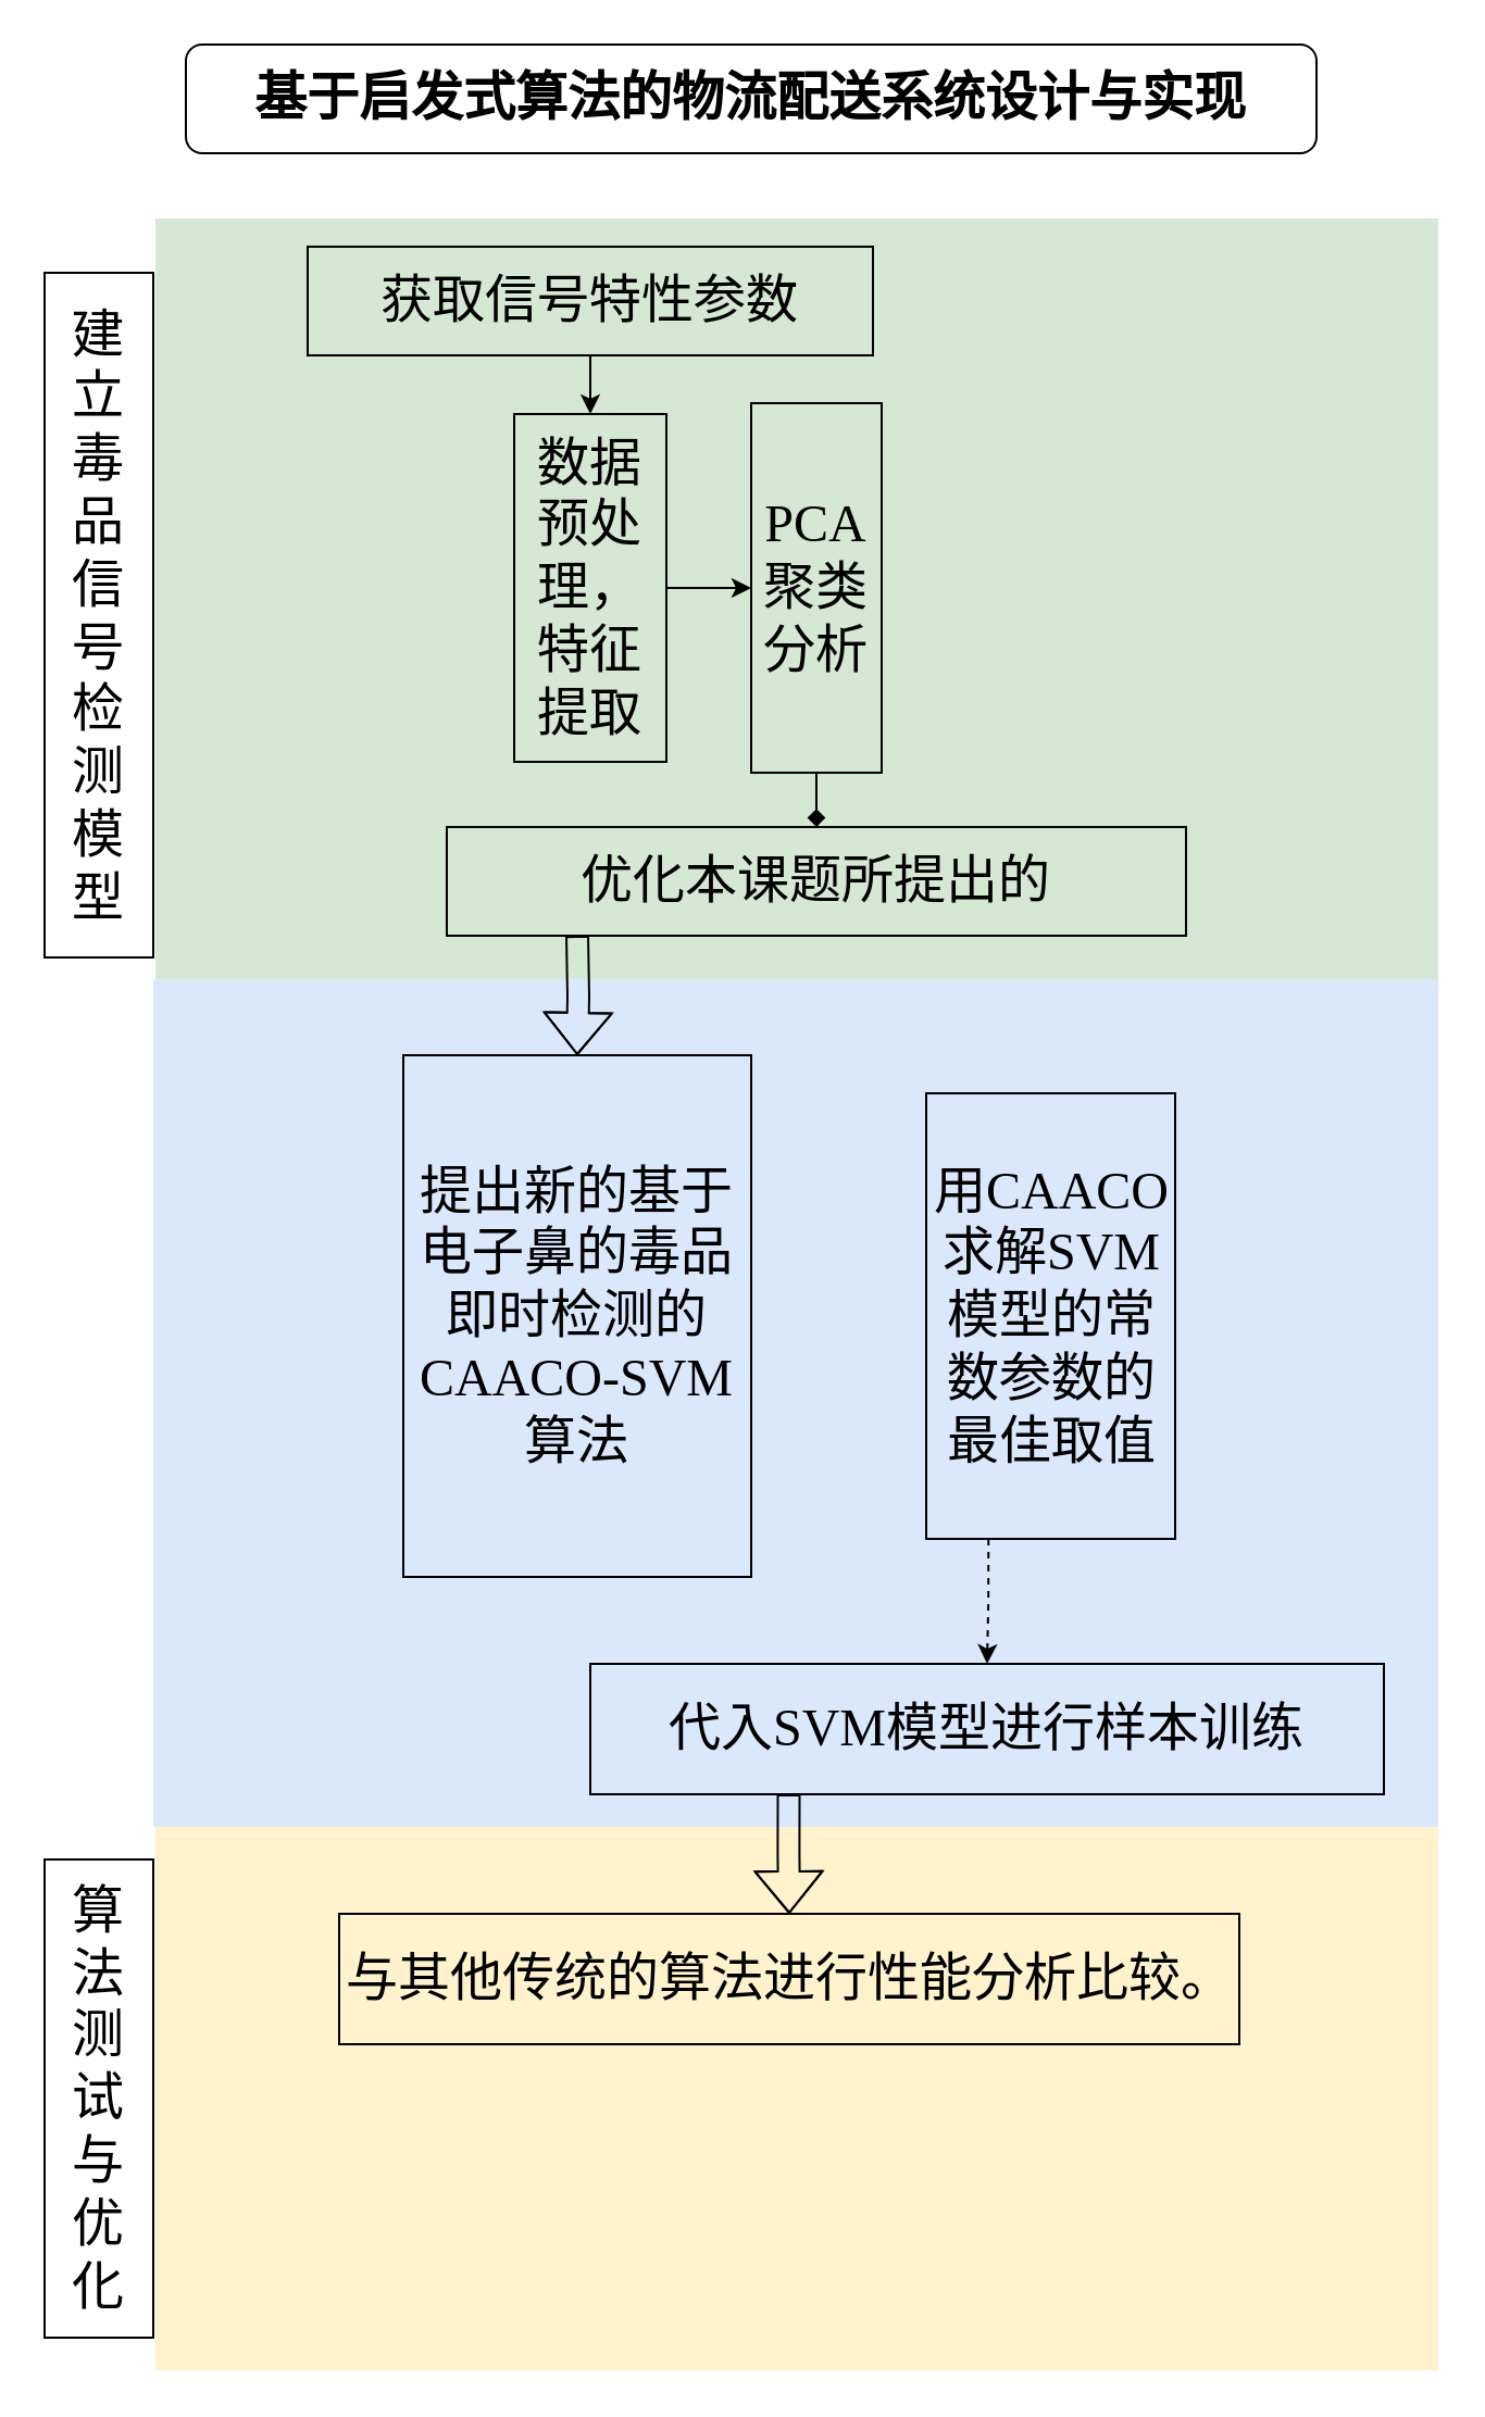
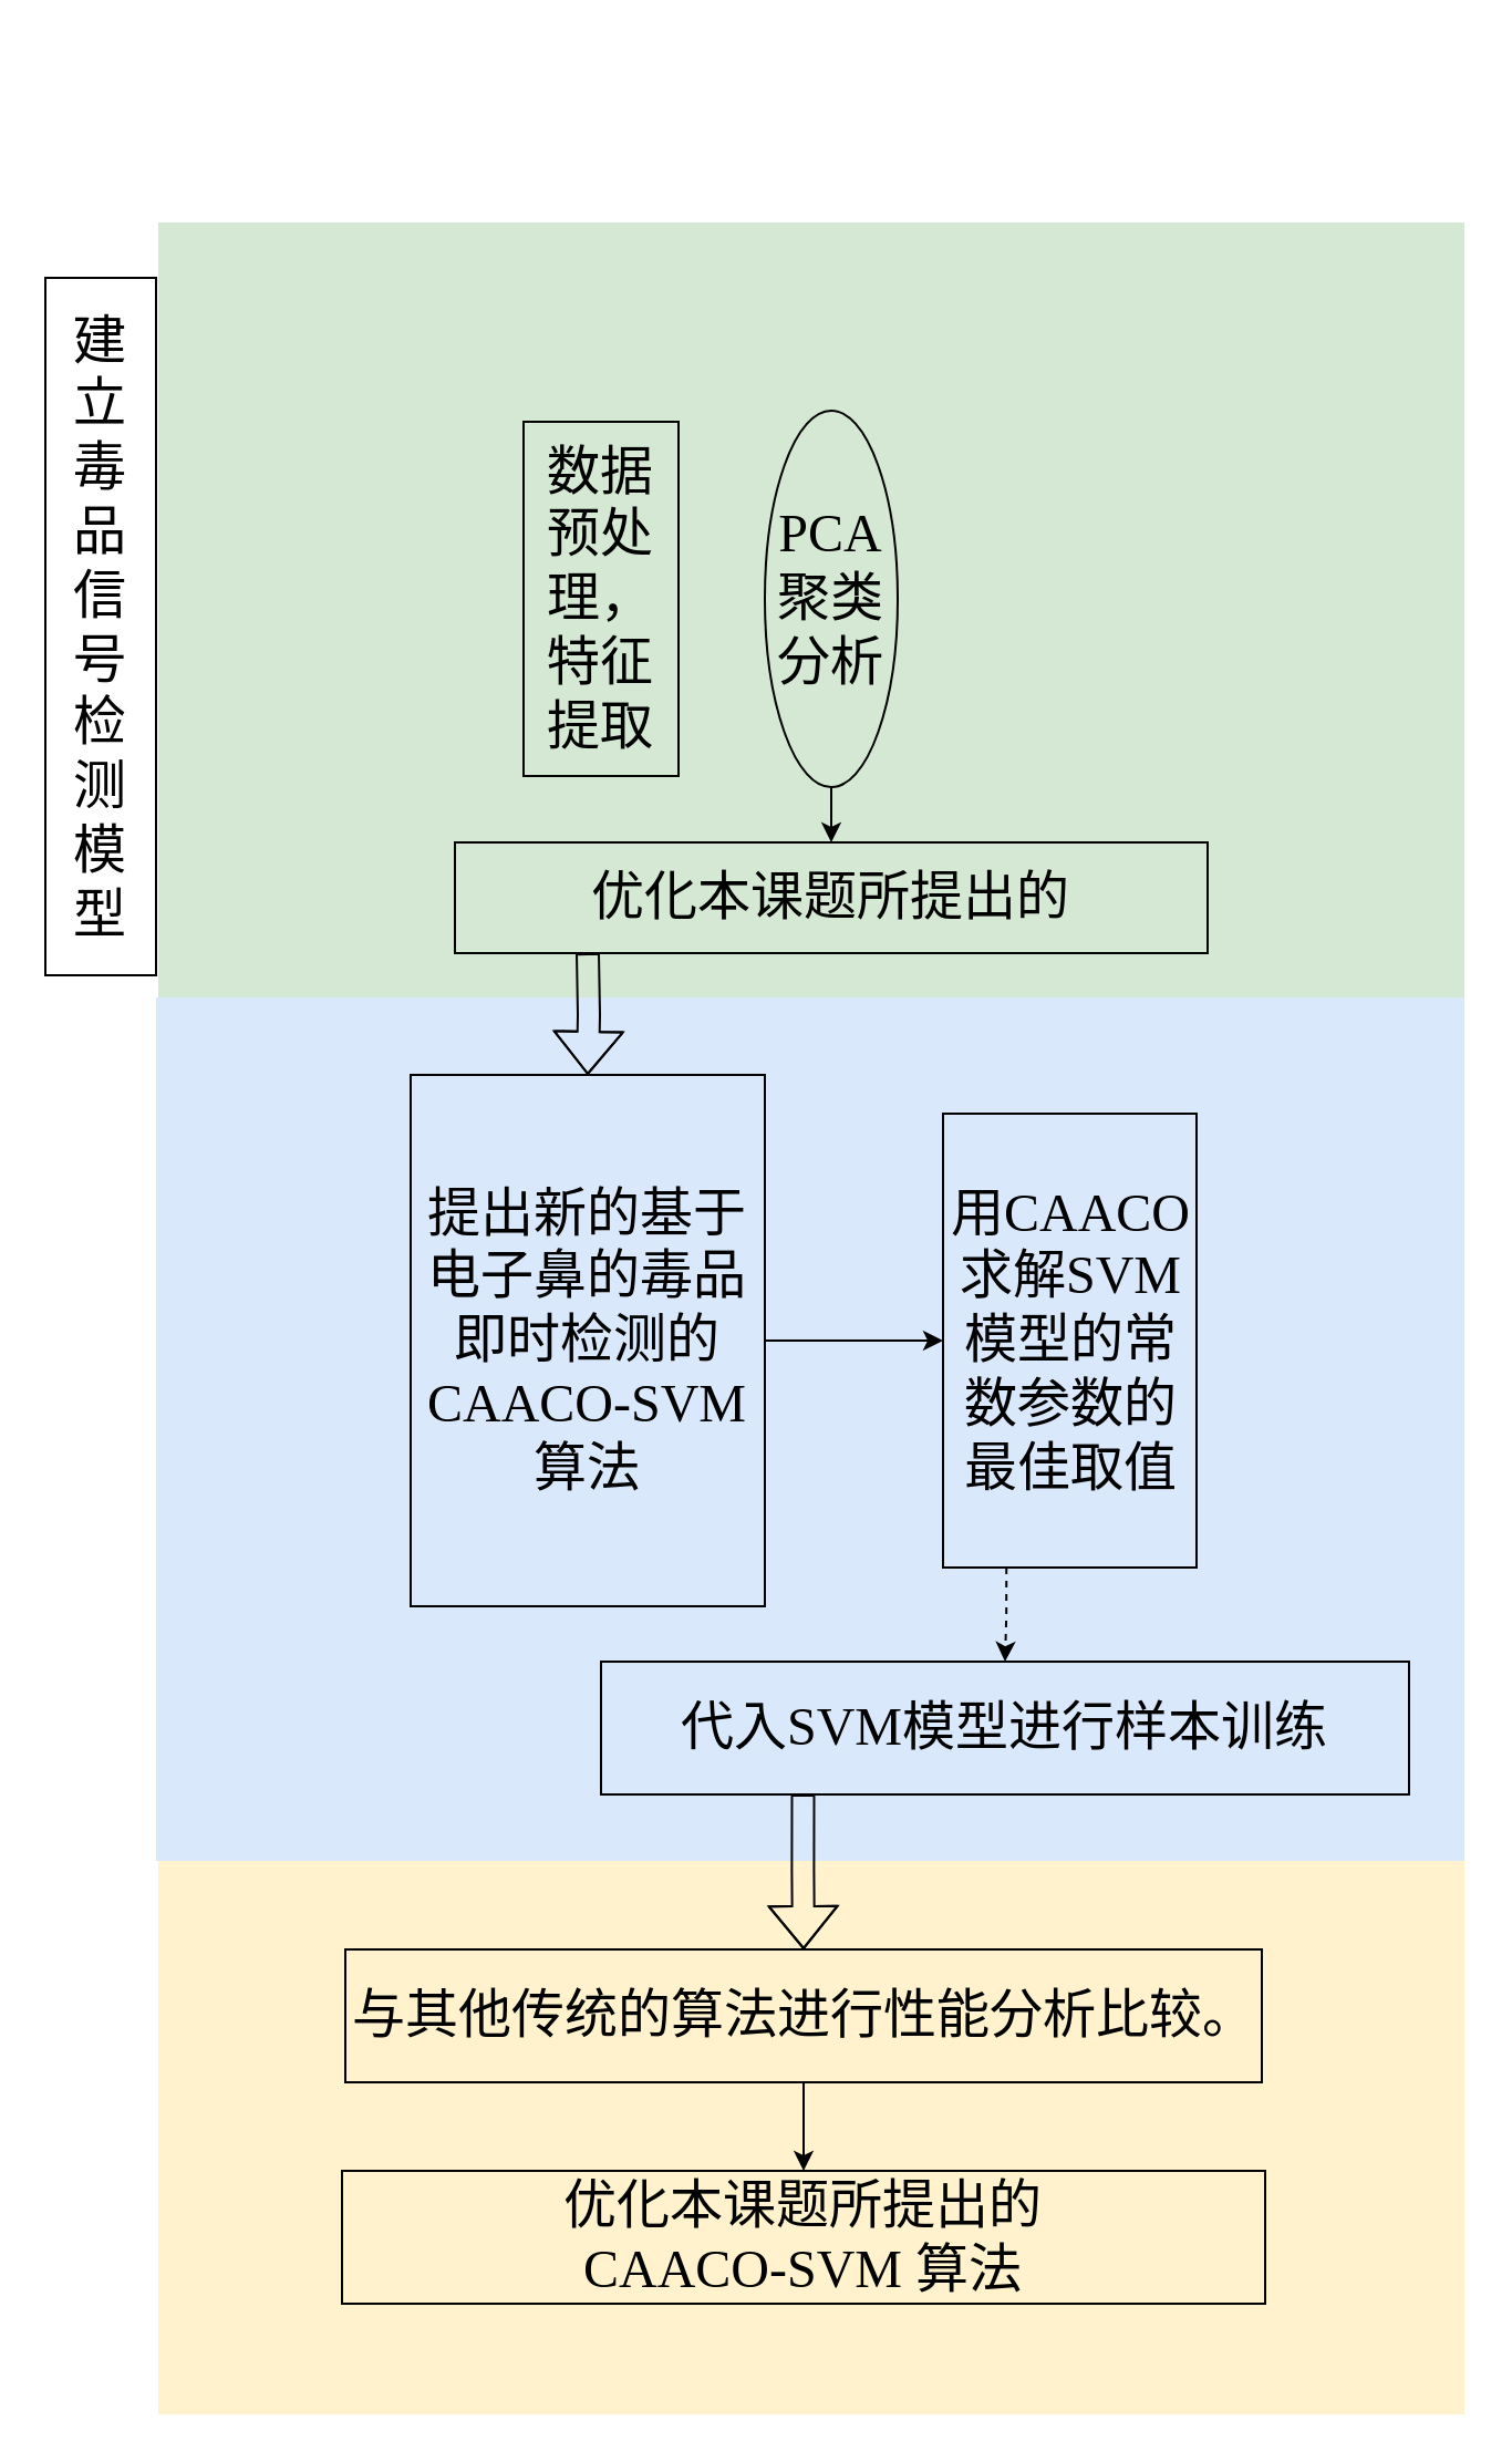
  <mxCell id="0" />
  <mxCell id="1" parent="0" />
  <mxCell id="2" value="" style="rounded=0;whiteSpace=wrap;html=1;fontFamily=Times New Roman;fillColor=#fff2cc;strokeColor=none;" parent="1" vertex="1"><mxGeometry x="71" y="840" width="590" height="250" as="geometry" /></mxCell>
  <mxCell id="3" value="" style="rounded=0;whiteSpace=wrap;html=1;fontFamily=Times New Roman;fillColor=#dae8fc;strokeColor=none;" parent="1" vertex="1"><mxGeometry x="70" y="450" width="591" height="390" as="geometry" /></mxCell>
  <mxCell id="4" value="" style="rounded=0;whiteSpace=wrap;html=1;fontFamily=Times New Roman;fillColor=#d5e8d4;strokeColor=none;" parent="1" vertex="1"><mxGeometry x="71" y="100" width="590" height="350" as="geometry" /></mxCell>
- <mxCell id="5" value="" style="edgeStyle=orthogonalEdgeStyle;rounded=0;orthogonalLoop=1;jettySize=auto;html=1;" parent="1" source="6" target="8" edge="1"><mxGeometry relative="1" as="geometry" /></mxCell>
- <mxCell id="6" value="&lt;font face=&quot;宋体&quot;&gt;获取信号特性参数&lt;/font&gt;" style="rounded=0;whiteSpace=wrap;html=1;fontSize=24;fillColor=none;" parent="1" vertex="1"><mxGeometry x="141" y="113" width="260" height="50" as="geometry" /></mxCell>
- <mxCell id="7" value="" style="edgeStyle=orthogonalEdgeStyle;rounded=0;orthogonalLoop=1;jettySize=auto;html=1;" parent="1" source="8" target="13" edge="1"><mxGeometry relative="1" as="geometry" /></mxCell>
  <mxCell id="8" value="&lt;font face=&quot;宋体&quot;&gt;数据预处理，特征提取&lt;/font&gt;" style="rounded=0;whiteSpace=wrap;html=1;fontSize=24;fillColor=none;" parent="1" vertex="1"><mxGeometry x="236" y="190" width="70" height="160" as="geometry" /></mxCell>
  <mxCell id="9" value="" style="edgeStyle=orthogonalEdgeStyle;rounded=0;orthogonalLoop=1;jettySize=auto;html=1;fontFamily=Times New Roman;exitX=0.25;exitY=1;exitDx=0;exitDy=0;dashed=1;" parent="1" source="10" target="22" edge="1"><mxGeometry relative="1" as="geometry" /></mxCell>
  <mxCell id="10" value="&lt;span style=&quot;font-family: &amp;quot;Times New Roman&amp;quot;, serif;&quot; lang=&quot;EN-US&quot;&gt;&lt;font style=&quot;font-size: 24px;&quot;&gt;用CAACO求解SVM模型的常数参数的最佳取值&lt;/font&gt;&lt;/span&gt;" style="rounded=0;whiteSpace=wrap;html=1;fontSize=24;fillColor=none;" parent="1" vertex="1"><mxGeometry x="425.5" y="502.5" width="114.5" height="205" as="geometry" /></mxCell>
- <mxCell id="11" value="&lt;font face=&quot;宋体&quot; style=&quot;font-size: 24px;&quot;&gt;&lt;b&gt;基于启发式算法的物流配送系统设计与实现&lt;/b&gt;&lt;/font&gt;" style="rounded=1;whiteSpace=wrap;html=1;fillColor=none;" parent="1" vertex="1"><mxGeometry x="85" y="20" width="520" height="50" as="geometry" /></mxCell>
- <mxCell id="12" value="" style="edgeStyle=orthogonalEdgeStyle;rounded=0;orthogonalLoop=1;jettySize=auto;html=1;endArrow=diamond;" parent="1" source="13" target="15" edge="1"><mxGeometry relative="1" as="geometry" /></mxCell>
- <mxCell id="13" value="&lt;font face=&quot;Times New Roman&quot;&gt;PCA&lt;/font&gt;&lt;font face=&quot;宋体&quot;&gt; 聚类分析&lt;/font&gt;" style="rounded=0;whiteSpace=wrap;html=1;fontSize=24;fillColor=none;" parent="1" vertex="1"><mxGeometry x="345" y="185" width="60" height="170" as="geometry" /></mxCell>
+ <mxCell id="12" value="" style="edgeStyle=orthogonalEdgeStyle;rounded=0;orthogonalLoop=1;jettySize=auto;html=1;" parent="1" source="13" target="15" edge="1"><mxGeometry relative="1" as="geometry" /></mxCell>
+ <mxCell id="13" value="&lt;font face=&quot;Times New Roman&quot;&gt;PCA&lt;/font&gt;&lt;font face=&quot;宋体&quot;&gt; 聚类分析&lt;/font&gt;" style="ellipse;whiteSpace=wrap;html=1;fontSize=24;fillColor=none;" parent="1" vertex="1"><mxGeometry x="345" y="185" width="60" height="170" as="geometry" /></mxCell>
  <mxCell id="14" style="edgeStyle=orthogonalEdgeStyle;shape=flexArrow;rounded=0;orthogonalLoop=1;jettySize=auto;html=1;fontFamily=Times New Roman;fontSize=24;" parent="1" target="17" edge="1"><mxGeometry relative="1" as="geometry"><mxPoint x="265" y="430" as="sourcePoint" /></mxGeometry></mxCell>
  <mxCell id="15" value="&lt;span&gt;&lt;font face=&quot;宋体&quot;&gt;优化本课题所提出的&lt;/font&gt;&lt;/span&gt;" style="whiteSpace=wrap;html=1;fontSize=24;fillColor=none;rounded=0;" parent="1" vertex="1"><mxGeometry x="205" y="380" width="340" height="50" as="geometry" /></mxCell>
+ <mxCell id="16" value="" style="edgeStyle=orthogonalEdgeStyle;rounded=0;orthogonalLoop=1;jettySize=auto;html=1;" parent="1" source="17" target="10" edge="1"><mxGeometry relative="1" as="geometry" /></mxCell>
  <mxCell id="17" value="&lt;font face=&quot;宋体&quot;&gt;提出新的基于电子鼻的&lt;span&gt;毒品即时检测的&lt;/span&gt;&lt;/font&gt;&lt;span style=&quot;font-family: &amp;quot;Times New Roman&amp;quot;, serif;&quot;&gt;CAACO-SVM&lt;/span&gt;&lt;font face=&quot;宋体&quot;&gt;&lt;span&gt;算法&lt;/span&gt;&lt;/font&gt;" style="whiteSpace=wrap;html=1;fontSize=24;fillColor=none;rounded=0;" parent="1" vertex="1"><mxGeometry x="185" y="485" width="160" height="240" as="geometry" /></mxCell>
+ <mxCell id="18" value="" style="edgeStyle=orthogonalEdgeStyle;rounded=0;orthogonalLoop=1;jettySize=auto;html=1;" parent="1" source="19" target="20" edge="1"><mxGeometry relative="1" as="geometry" /></mxCell>
  <mxCell id="19" value="&lt;font face=&quot;宋体&quot;&gt;&lt;span&gt;与其他传统的&lt;/span&gt;&lt;span&gt;算法进行&lt;/span&gt;&lt;span&gt;性能分析比较。&lt;/span&gt;&lt;/font&gt;" style="whiteSpace=wrap;html=1;fontSize=24;fillColor=none;rounded=0;" parent="1" vertex="1"><mxGeometry x="155.5" y="880" width="414" height="60" as="geometry" /></mxCell>
+ <mxCell id="20" value="&lt;font face=&quot;宋体&quot;&gt;优化本课题所提出的&lt;br&gt;&lt;/font&gt;&lt;span style=&quot;&quot; lang=&quot;EN-US&quot;&gt;&lt;font face=&quot;Times New Roman&quot;&gt;CAACO-SVM&amp;nbsp;&lt;/font&gt;&lt;/span&gt;&lt;span style=&quot;font-family: 宋体;&quot;&gt;算法&lt;/span&gt;" style="whiteSpace=wrap;html=1;fontSize=24;fillColor=none;rounded=0;" parent="1" vertex="1"><mxGeometry x="154" y="980" width="417" height="60" as="geometry" /></mxCell>
  <mxCell id="21" style="edgeStyle=orthogonalEdgeStyle;rounded=0;orthogonalLoop=1;jettySize=auto;html=1;exitX=0.25;exitY=1;exitDx=0;exitDy=0;entryX=0.5;entryY=0;entryDx=0;entryDy=0;fontFamily=Times New Roman;shape=flexArrow;" parent="1" source="22" target="19" edge="1"><mxGeometry relative="1" as="geometry" /></mxCell>
- <mxCell id="22" value="&lt;span style=&quot;font-family: &amp;quot;Times New Roman&amp;quot;, serif;&quot; lang=&quot;EN-US&quot;&gt;代入SVM模型进行样本训练&lt;/span&gt;" style="whiteSpace=wrap;html=1;fontSize=24;fillColor=none;rounded=0;" parent="1" vertex="1"><mxGeometry x="271" y="765" width="365" height="60" as="geometry" /></mxCell>
+ <mxCell id="22" value="&lt;span style=&quot;font-family: &amp;quot;Times New Roman&amp;quot;, serif;&quot; lang=&quot;EN-US&quot;&gt;代入SVM模型进行样本训练&lt;/span&gt;" style="whiteSpace=wrap;html=1;fontSize=24;fillColor=none;rounded=0;" parent="1" vertex="1"><mxGeometry x="271" y="750" width="365" height="60" as="geometry" /></mxCell>
  <mxCell id="23" value="&lt;font style=&quot;&quot;&gt;&lt;span style=&quot;font-size: 24px;&quot;&gt;建&lt;/span&gt;&lt;br&gt;&lt;span style=&quot;font-size: 24px;&quot;&gt;立&lt;/span&gt;&lt;br&gt;&lt;div style=&quot;text-align: center;&quot;&gt;&lt;span style=&quot;text-align: start; background-color: initial; font-size: 24px;&quot;&gt;毒&lt;/span&gt;&lt;/div&gt;&lt;div style=&quot;text-align: center;&quot;&gt;&lt;span style=&quot;text-align: start; background-color: initial; font-size: 24px;&quot;&gt;品&lt;/span&gt;&lt;/div&gt;&lt;div style=&quot;text-align: center;&quot;&gt;&lt;span style=&quot;text-align: start; background-color: initial; font-size: 24px;&quot;&gt;信&lt;/span&gt;&lt;/div&gt;&lt;div style=&quot;text-align: center;&quot;&gt;&lt;span style=&quot;text-align: start; background-color: initial; font-size: 24px;&quot;&gt;号&lt;/span&gt;&lt;/div&gt;&lt;div style=&quot;text-align: center;&quot;&gt;&lt;span style=&quot;text-align: start; background-color: initial; font-size: 24px;&quot;&gt;检&lt;/span&gt;&lt;/div&gt;&lt;div style=&quot;text-align: center;&quot;&gt;&lt;span style=&quot;text-align: start; background-color: initial; font-size: 24px;&quot;&gt;测&lt;/span&gt;&lt;span style=&quot;font-size: 0px; color: rgba(0, 0, 0, 0); font-family: monospace; text-align: start; background-color: initial;&quot;&gt;%3CmxGraphModel%3E%3Croot%3E%3CmxCell%20id%3D%220%22%2F%3E%3CmxCell%20id%3D%221%22%20parent%3D%220%22%2F%3E%3CmxCell%20id%3D%222%22%20value%3D%22%26lt%3Bfont%20style%3D%26quot%3Bfont-size%3A%2024px%3B%26quot%3B%26gt%3B%E6%8F%90%26lt%3Bbr%26gt%3B%E5%87%BA%26lt%3Bbr%26gt%3B%E6%96%B0%26lt%3Bbr%26gt%3B%E7%9A%84%26lt%3Bbr%26gt%3B%E7%AE%97%26lt%3Bbr%26gt%3B%E6%B3%95%26lt%3Bbr%26gt%3B%26lt%3B%2Ffont%26gt%3B%22%20style%3D%22rounded%3D0%3BwhiteSpace%3Dwrap%3Bhtml%3D1%3BfontFamily%3DTimes%20New%20Roman%3B%22%20vertex%3D%221%22%20parent%3D%221%22%3E%3CmxGeometry%20x%3D%2289%22%20y%3D%22430%22%20width%3D%2250%22%20height%3D%22220%22%20as%3D%22geometry%22%2F%3E%3C%2FmxCell%3E%3C%2Froot%3E%3C%2FmxGraphModel%3E&lt;/span&gt;&lt;/div&gt;&lt;span style=&quot;font-size: 24px;&quot;&gt;模&lt;/span&gt;&lt;br&gt;&lt;span style=&quot;font-size: 24px;&quot;&gt;型&lt;/span&gt;&lt;/font&gt;" style="rounded=0;whiteSpace=wrap;html=1;fontFamily=Times New Roman;" parent="1" vertex="1"><mxGeometry x="20" y="125" width="50" height="315" as="geometry" /></mxCell>
- <mxCell id="24" value="&lt;font style=&quot;font-size: 24px;&quot;&gt;算&lt;br&gt;法&lt;br&gt;测&lt;br&gt;试&lt;br&gt;与&lt;br&gt;优&lt;br&gt;化&lt;br&gt;&lt;/font&gt;" style="rounded=0;whiteSpace=wrap;html=1;fontFamily=Times New Roman;" parent="1" vertex="1"><mxGeometry x="20" y="855" width="50" height="220" as="geometry" /></mxCell>
